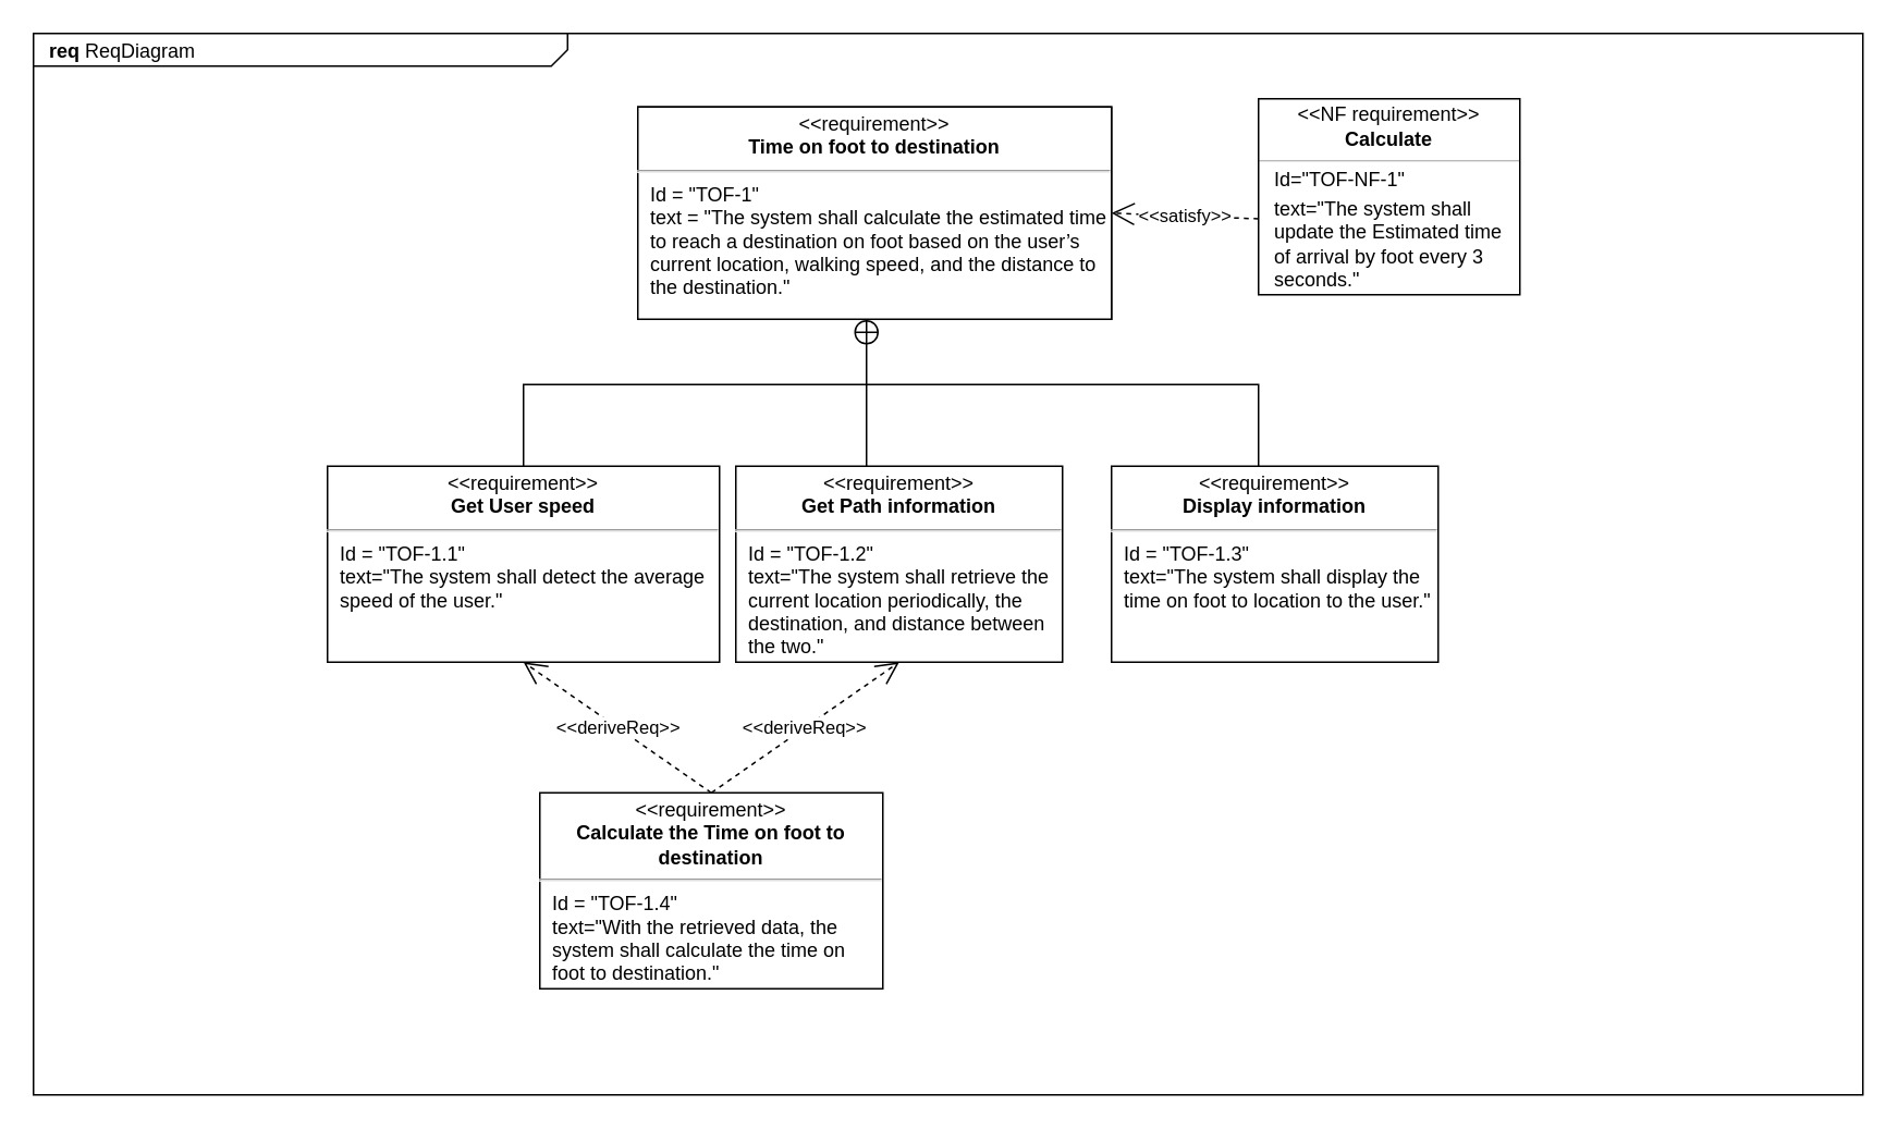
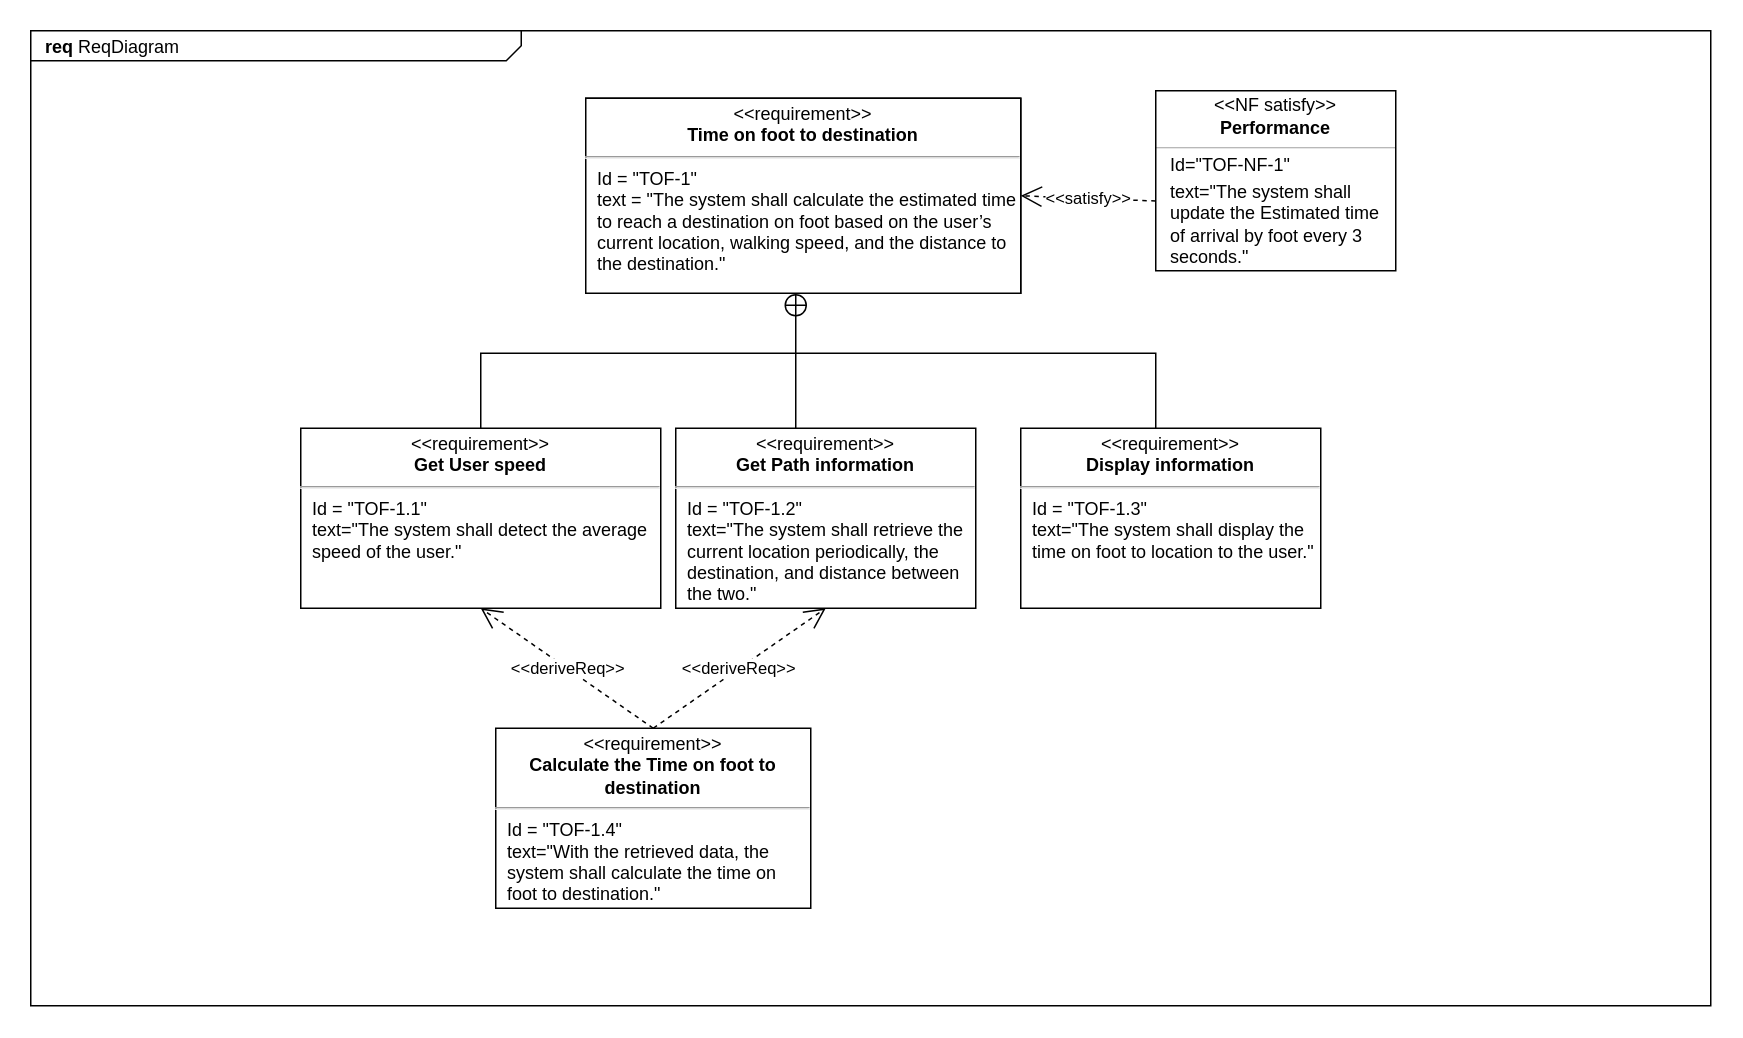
  <mxCell id="0" style=";html=1;" />
  <mxCell id="1" style=";html=1;" parent="0" />
  <mxCell id="2" value="&lt;p style=&quot;margin: 0px ; margin-top: 4px ; margin-left: 10px ; text-align: left&quot;&gt;&lt;b&gt;req&lt;/b&gt;&amp;nbsp;ReqDiagram&lt;/p&gt;" style="html=1;strokeWidth=1;shape=mxgraph.sysml.package;html=1;overflow=fill;whiteSpace=wrap;fillColor=none;gradientColor=none;fontSize=12;align=center;labelX=327.64;" vertex="1" parent="1"><mxGeometry x="20" y="20" width="1120" height="650" as="geometry" /></mxCell>
  <mxCell id="3" value="&lt;p style=&quot;margin: 0px ; margin-top: 4px ; text-align: center&quot;&gt;&amp;lt;&amp;lt;requirement&amp;gt;&amp;gt;&lt;br&gt;&lt;b&gt;Time on foot to destination&lt;/b&gt;&lt;/p&gt;&lt;hr&gt;&lt;p style=&quot;margin: 0px ; margin-left: 8px ; text-align: left&quot;&gt;Id = &quot;TOF-1&quot;&lt;/p&gt;&lt;p style=&quot;margin: 0px ; margin-left: 8px ; text-align: left&quot;&gt;text = &quot;The system shall calculate the estimated time to reach a destination on foot based on the user’s current location, walking speed, and the distance to the destination.&quot;&lt;/p&gt;" style="shape=rect;html=1;overflow=fill;whiteSpace=wrap;" vertex="1" parent="1"><mxGeometry x="390" y="65" width="290" height="130" as="geometry" /></mxCell>
  <mxCell id="4" style="edgeStyle=orthogonalEdgeStyle;rounded=0;html=1;endArrow=circlePlus;endFill=0;jettySize=auto;orthogonalLoop=1;exitX=0.5;exitY=0;exitDx=0;exitDy=0;" edge="1" parent="1"><mxGeometry relative="1" as="geometry"><Array as="points"><mxPoint x="530" y="290" /></Array><mxPoint x="537" y="290" as="sourcePoint" /><mxPoint x="530" y="195" as="targetPoint" /></mxGeometry></mxCell>
  <mxCell id="5" value="&lt;p style=&quot;margin: 0px ; margin-top: 4px ; text-align: center&quot;&gt;&amp;lt;&amp;lt;requirement&amp;gt;&amp;gt;&lt;br&gt;&lt;b&gt;Get User speed&lt;/b&gt;&lt;/p&gt;&lt;hr&gt;&lt;p style=&quot;margin: 0px ; margin-left: 8px ; text-align: left&quot;&gt;Id = &quot;TOF-1.1&quot;&lt;/p&gt;&lt;p style=&quot;margin: 0px ; margin-left: 8px ; text-align: left&quot;&gt;text=&quot;The system shall detect the average speed of the user.&quot;&lt;/p&gt;" style="shape=rect;html=1;overflow=fill;whiteSpace=wrap;" vertex="1" parent="1"><mxGeometry x="200" y="285" width="240" height="120" as="geometry" /></mxCell>
  <mxCell id="6" value="&lt;p style=&quot;margin: 0px ; margin-top: 4px ; text-align: center&quot;&gt;&amp;lt;&amp;lt;requirement&amp;gt;&amp;gt;&lt;br&gt;&lt;b&gt;Get Path information&lt;/b&gt;&lt;/p&gt;&lt;hr&gt;&lt;p style=&quot;margin: 0px ; margin-left: 8px ; text-align: left&quot;&gt;Id = &quot;TOF-1.2&quot;&lt;/p&gt;&lt;p style=&quot;margin: 0px ; margin-left: 8px ; text-align: left&quot;&gt;text=&quot;The system shall retrieve the current location periodically, the destination, and distance between the two.&quot;&lt;/p&gt;" style="shape=rect;html=1;overflow=fill;whiteSpace=wrap;" vertex="1" parent="1"><mxGeometry x="450" y="285" width="200" height="120" as="geometry" /></mxCell>
  <mxCell id="7" value="&lt;p style=&quot;margin: 0px ; margin-top: 4px ; text-align: center&quot;&gt;&amp;lt;&amp;lt;requirement&amp;gt;&amp;gt;&lt;br&gt;&lt;b&gt;Calculate the Time on foot to destination&lt;/b&gt;&lt;/p&gt;&lt;hr&gt;&lt;p style=&quot;margin: 0px ; margin-left: 8px ; text-align: left&quot;&gt;Id = &quot;TOF-1.4&quot;&lt;/p&gt;&lt;p style=&quot;margin: 0px ; margin-left: 8px ; text-align: left&quot;&gt;text=&quot;With the retrieved data, the system shall calculate the time on foot to destination.&quot;&lt;/p&gt;" style="shape=rect;html=1;overflow=fill;whiteSpace=wrap;" vertex="1" parent="1"><mxGeometry x="330" y="485" width="210" height="120" as="geometry" /></mxCell>
  <mxCell id="8" value="" style="endArrow=none;html=1;rounded=0;exitX=0.5;exitY=0;exitDx=0;exitDy=0;" edge="1" parent="1" source="5"><mxGeometry width="50" height="50" relative="1" as="geometry"><mxPoint x="310" y="285" as="sourcePoint" /><mxPoint x="530" y="235" as="targetPoint" /><Array as="points"><mxPoint x="320" y="235" /></Array></mxGeometry></mxCell>
  <mxCell id="9" value="&amp;lt;&amp;lt;deriveReq&amp;gt;&amp;gt;" style="endArrow=open;html=1;edgeStyle=none;endSize=12;dashed=1;rounded=0;entryX=0.5;entryY=1;entryDx=0;entryDy=0;exitX=0.5;exitY=0;exitDx=0;exitDy=0;" edge="1" parent="1" source="7" target="5"><mxGeometry relative="1" as="geometry"><mxPoint x="350" y="235" as="targetPoint" /><mxPoint x="350" y="315" as="sourcePoint" /></mxGeometry></mxCell>
  <mxCell id="10" value="&amp;lt;&amp;lt;deriveReq&amp;gt;&amp;gt;" style="endArrow=open;html=1;edgeStyle=none;endSize=12;dashed=1;rounded=0;entryX=0.5;entryY=1;entryDx=0;entryDy=0;exitX=0.5;exitY=0;exitDx=0;exitDy=0;" edge="1" parent="1" source="7" target="6"><mxGeometry relative="1" as="geometry"><mxPoint x="360" y="245" as="targetPoint" /><mxPoint x="360" y="325" as="sourcePoint" /></mxGeometry></mxCell>
  <mxCell id="11" value="" style="fontStyle=1;align=center;verticalAlign=middle;childLayout=stackLayout;horizontal=1;horizontalStack=0;resizeParent=1;resizeParentMax=0;resizeLast=0;marginBottom=0;" vertex="1" parent="1"><mxGeometry x="770" y="60" width="160" height="120" as="geometry" /></mxCell>
- <mxCell id="12" value="&amp;lt;&amp;lt;NF requirement&amp;gt;&amp;gt;" style="html=1;align=center;spacing=0;verticalAlign=middle;strokeColor=none;fillColor=none;whiteSpace=wrap;spacingTop=3;" vertex="1" parent="11"><mxGeometry width="160" height="16" as="geometry" /></mxCell>
- <mxCell id="13" value="Calculate" style="html=1;align=center;spacing=0;verticalAlign=middle;strokeColor=none;fillColor=none;whiteSpace=wrap;fontStyle=1" vertex="1" parent="11"><mxGeometry y="16" width="160" height="18" as="geometry" /></mxCell>
+ <mxCell id="12" value="&amp;lt;&amp;lt;NF satisfy&amp;gt;&amp;gt;" style="html=1;align=center;spacing=0;verticalAlign=middle;strokeColor=none;fillColor=none;whiteSpace=wrap;spacingTop=3;" vertex="1" parent="11"><mxGeometry width="160" height="16" as="geometry" /></mxCell>
+ <mxCell id="13" value="Performance" style="html=1;align=center;spacing=0;verticalAlign=middle;strokeColor=none;fillColor=none;whiteSpace=wrap;fontStyle=1" vertex="1" parent="11"><mxGeometry y="16" width="160" height="18" as="geometry" /></mxCell>
  <mxCell id="14" value="" style="line;strokeWidth=0.25;fillColor=none;align=left;verticalAlign=middle;spacingTop=-1;spacingLeft=3;spacingRight=3;rotatable=0;labelPosition=right;points=[];portConstraint=eastwest;" vertex="1" parent="11"><mxGeometry y="34" width="160" height="8" as="geometry" /></mxCell>
  <mxCell id="15" value="Id=&quot;TOF-NF-1&quot;" style="html=1;align=left;spacing=0;verticalAlign=middle;strokeColor=none;fillColor=none;whiteSpace=wrap;spacingLeft=10;" vertex="1" parent="11"><mxGeometry y="42" width="160" height="16" as="geometry" /></mxCell>
  <mxCell id="16" value="text=&quot;The system shall update the Estimated time of arrival by foot every 3 seconds.&quot;" style="html=1;align=left;spacing=0;verticalAlign=middle;strokeColor=none;fillColor=none;whiteSpace=wrap;spacingLeft=10;" vertex="1" parent="11"><mxGeometry y="58" width="160" height="62" as="geometry" /></mxCell>
  <mxCell id="17" value="&amp;lt;&amp;lt;satisfy&amp;gt;&amp;gt;" style="endArrow=open;html=1;edgeStyle=none;endSize=12;dashed=1;rounded=0;entryX=1;entryY=0.5;entryDx=0;entryDy=0;exitX=0;exitY=0.25;exitDx=0;exitDy=0;" edge="1" parent="1" source="16" target="3"><mxGeometry relative="1" as="geometry"><mxPoint x="400" y="140" as="targetPoint" /><mxPoint x="300" y="149" as="sourcePoint" /></mxGeometry></mxCell>
  <mxCell id="18" value="&lt;p style=&quot;margin: 0px ; margin-top: 4px ; text-align: center&quot;&gt;&amp;lt;&amp;lt;requirement&amp;gt;&amp;gt;&lt;br&gt;&lt;b&gt;Time on foot to destination&lt;/b&gt;&lt;/p&gt;&lt;hr&gt;&lt;p style=&quot;margin: 0px ; margin-left: 8px ; text-align: left&quot;&gt;Id = &quot;TOF-1&quot;&lt;/p&gt;&lt;p style=&quot;margin: 0px ; margin-left: 8px ; text-align: left&quot;&gt;text = &quot;The system shall calculate the estimated time to reach a destination on foot based on the user’s current location, walking speed, and the distance to the destination.&quot;&lt;/p&gt;" style="shape=rect;html=1;overflow=fill;whiteSpace=wrap;" vertex="1" parent="1"><mxGeometry x="390" y="65" width="290" height="130" as="geometry" /></mxCell>
  <mxCell id="19" value="&lt;p style=&quot;margin: 0px ; margin-top: 4px ; text-align: center&quot;&gt;&amp;lt;&amp;lt;requirement&amp;gt;&amp;gt;&lt;br&gt;&lt;b&gt;Display information&lt;/b&gt;&lt;/p&gt;&lt;hr&gt;&lt;p style=&quot;margin: 0px ; margin-left: 8px ; text-align: left&quot;&gt;Id = &quot;TOF-1.3&quot;&lt;/p&gt;&lt;p style=&quot;margin: 0px ; margin-left: 8px ; text-align: left&quot;&gt;text=&quot;The system shall display the time on foot to location to the user.&quot;&lt;/p&gt;" style="shape=rect;html=1;overflow=fill;whiteSpace=wrap;" vertex="1" parent="1"><mxGeometry x="680" y="285" width="200" height="120" as="geometry" /></mxCell>
  <mxCell id="20" value="" style="endArrow=none;html=1;rounded=0;exitX=0.5;exitY=0;exitDx=0;exitDy=0;" edge="1" parent="1"><mxGeometry width="50" height="50" relative="1" as="geometry"><mxPoint x="770" y="285" as="sourcePoint" /><mxPoint x="530" y="235" as="targetPoint" /><Array as="points"><mxPoint x="770" y="235" /></Array></mxGeometry></mxCell>
